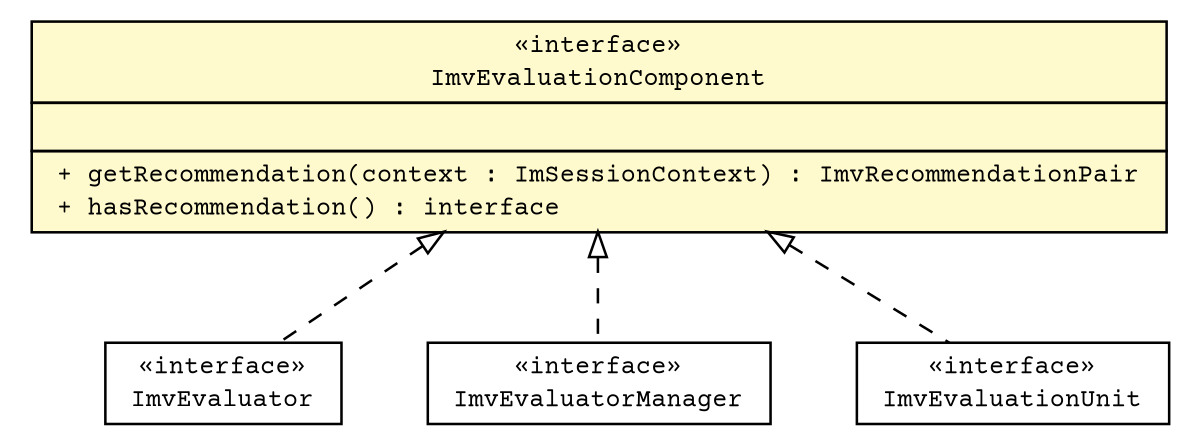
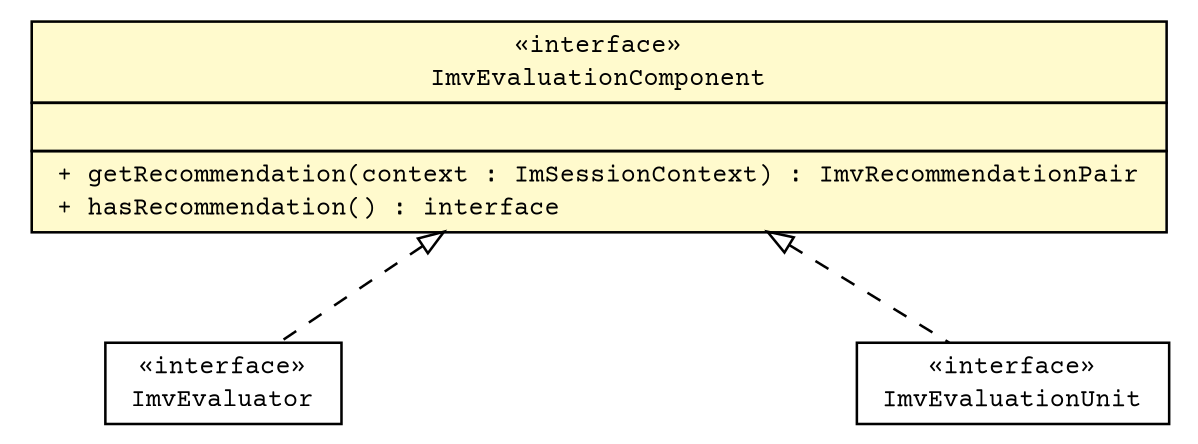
  digraph {
    fontname="Courier Prime"
    nodesep=0.25
    ranksep=0.5
    node [fontcolor=black fontname="Courier Prime" fontsize=10.0 shape=plaintext]
    edge [arrowtail=empty dir=back fontname="Courier Prime" fontsize=10 headport=p labelfontname=Helvetica labelfontsize=10 style=dashed tailport=p]
    n1 [label=<<table title="de.hsbremen.tc.tnc.im.evaluate.ImvEvaluator" border="0" cellborder="1" cellspacing="0" cellpadding="2" port="p" href="./ImvEvaluator.html"> 		<tr><td><table border="0" cellspacing="0" cellpadding="1"> <tr><td align="center" balign="center"> &#171;interface&#187; </td></tr> <tr><td align="center" balign="center"> ImvEvaluator </td></tr> 		</table></td></tr> 		</table>>]
-   n2 [label=<<table title="de.hsbremen.tc.tnc.im.evaluate.ImvEvaluatorManager" border="0" cellborder="1" cellspacing="0" cellpadding="2" port="p" href="./ImvEvaluatorManager.html"> 		<tr><td><table border="0" cellspacing="0" cellpadding="1"> <tr><td align="center" balign="center"> &#171;interface&#187; </td></tr> <tr><td align="center" balign="center"> ImvEvaluatorManager </td></tr> 		</table></td></tr> 		</table>>]
    n3 [label=<<table title="de.hsbremen.tc.tnc.im.evaluate.ImvEvaluationComponent" border="0" cellborder="1" cellspacing="0" cellpadding="2" port="p" bgcolor="lemonChiffon" href="./ImvEvaluationComponent.html"> 		<tr><td><table border="0" cellspacing="0" cellpadding="1"> <tr><td align="center" balign="center"> &#171;interface&#187; </td></tr> <tr><td align="center" balign="center"> ImvEvaluationComponent </td></tr> 		</table></td></tr> 		<tr><td><table border="0" cellspacing="0" cellpadding="1"> <tr><td align="left" balign="left">  </td></tr> 		</table></td></tr> 		<tr><td><table border="0" cellspacing="0" cellpadding="1"> <tr><td align="left" balign="left"> + getRecommendation(context : ImSessionContext) : ImvRecommendationPair </td></tr> <tr><td align="left" balign="left"> + hasRecommendation() : interface </td></tr> 		</table></td></tr> 		</table>>]
    n4 [label=<<table title="de.hsbremen.tc.tnc.im.evaluate.ImvEvaluationUnit" border="0" cellborder="1" cellspacing="0" cellpadding="2" port="p" href="./ImvEvaluationUnit.html"> 		<tr><td><table border="0" cellspacing="0" cellpadding="1"> <tr><td align="center" balign="center"> &#171;interface&#187; </td></tr> <tr><td align="center" balign="center"> ImvEvaluationUnit </td></tr> 		</table></td></tr> 		</table>>]
    n3 -> n1
-   n3 -> n2
    n3 -> n4
  }
